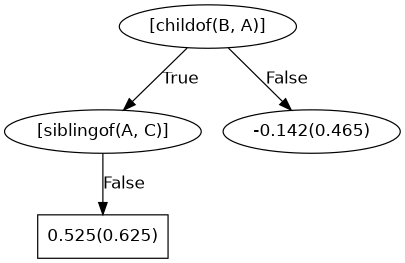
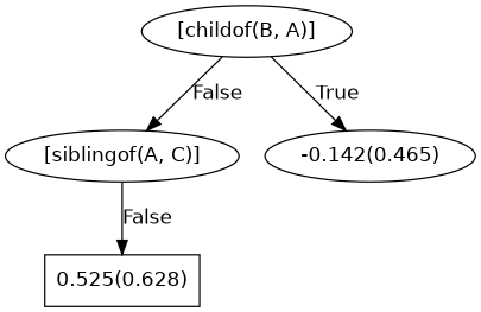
  digraph {
    fontname="DejaVu Sans"
    node [fontname="DejaVu Sans"]
    edge [fontname="DejaVu Sans"]
    n1 [label="[childof(B, A)]"]
    n2 [label="[siblingof(A, C)]"]
    n3 [label="-0.142(0.465)" shape=ellipse]
-   n4 [label="0.525(0.625)" shape=box]
-   n1 -> n2 [label=True]
-   n1 -> n3 [label=False]
+   n4 [label="0.525(0.628)" shape=box]
+   n1 -> n2 [label=False]
+   n1 -> n3 [label=True]
    n2 -> n4 [label=False]
  }
